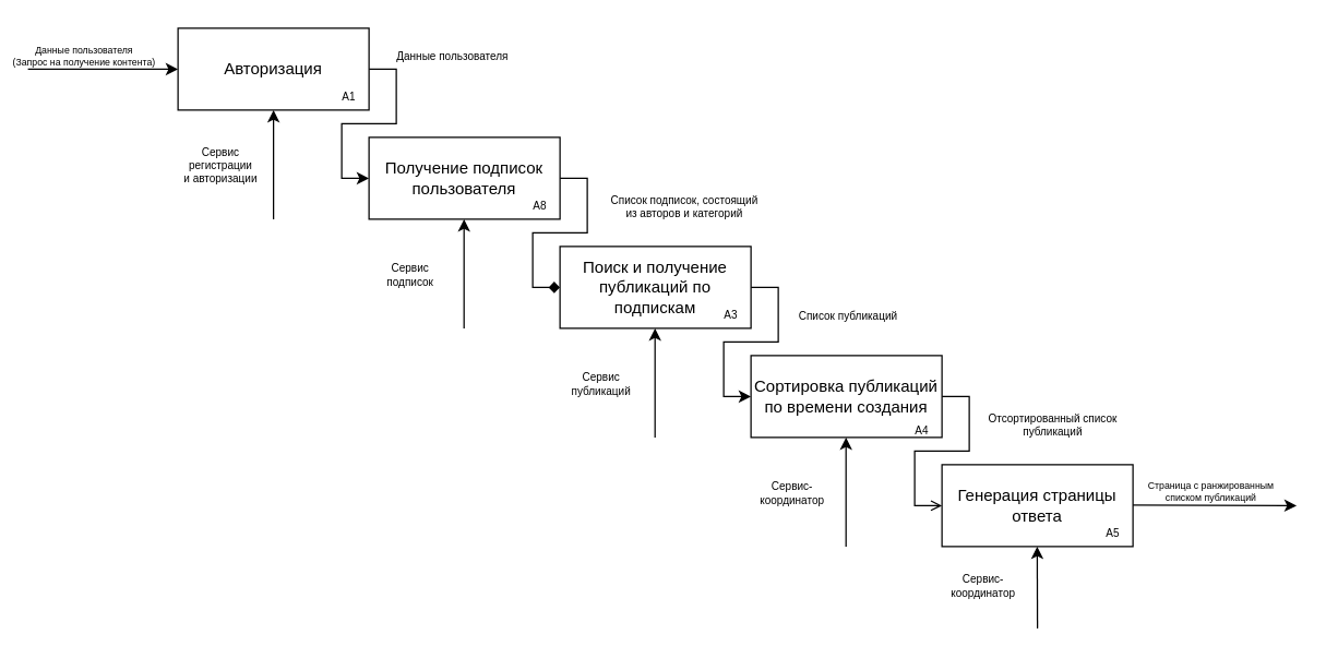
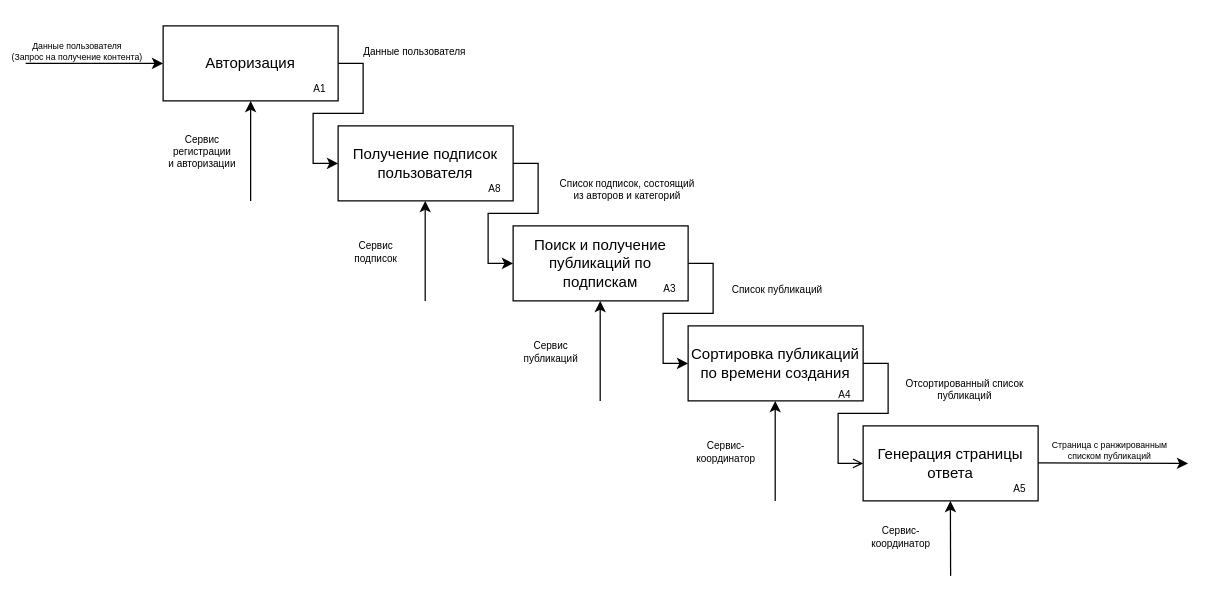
  <mxCell id="0" />
  <mxCell id="1" parent="0" />
  <mxCell id="2" style="edgeStyle=orthogonalEdgeStyle;rounded=0;orthogonalLoop=1;jettySize=auto;html=1;exitX=1;exitY=0.5;exitDx=0;exitDy=0;entryX=0;entryY=0.5;entryDx=0;entryDy=0;fontSize=8;" parent="1" source="4" target="7" edge="1"><mxGeometry relative="1" as="geometry"><Array as="points"><mxPoint x="290" y="50" /><mxPoint x="290" y="90" /><mxPoint x="250" y="90" /><mxPoint x="250" y="130" /></Array></mxGeometry></mxCell>
  <mxCell id="3" value="Данные пользователя" style="edgeLabel;html=1;align=center;verticalAlign=middle;resizable=0;points=[];fontSize=8;labelBackgroundColor=none;" parent="2" vertex="1" connectable="0"><mxGeometry x="-0.064" y="1" relative="1" as="geometry"><mxPoint x="55" y="-51" as="offset" /></mxGeometry></mxCell>
  <mxCell id="4" value="Авторизация" style="rounded=0;whiteSpace=wrap;html=1;" parent="1" vertex="1"><mxGeometry x="130" y="20" width="140" height="60" as="geometry" /></mxCell>
- <mxCell id="5" style="edgeStyle=orthogonalEdgeStyle;rounded=0;orthogonalLoop=1;jettySize=auto;html=1;exitX=1;exitY=0.5;exitDx=0;exitDy=0;fontSize=8;entryX=0;entryY=0.5;entryDx=0;entryDy=0;endArrow=diamond;" parent="1" source="7" target="10" edge="1"><mxGeometry relative="1" as="geometry"><Array as="points"><mxPoint x="430" y="130" /><mxPoint x="430" y="170" /><mxPoint x="390" y="170" /><mxPoint x="390" y="210" /></Array></mxGeometry></mxCell>
+ <mxCell id="5" style="edgeStyle=orthogonalEdgeStyle;rounded=0;orthogonalLoop=1;jettySize=auto;html=1;exitX=1;exitY=0.5;exitDx=0;exitDy=0;fontSize=8;entryX=0;entryY=0.5;entryDx=0;entryDy=0;" parent="1" source="7" target="10" edge="1"><mxGeometry relative="1" as="geometry"><Array as="points"><mxPoint x="430" y="130" /><mxPoint x="430" y="170" /><mxPoint x="390" y="170" /><mxPoint x="390" y="210" /></Array></mxGeometry></mxCell>
  <mxCell id="6" value="&lt;div&gt;Список подписок, состоящий&lt;/div&gt;&lt;div&gt;из авторов и категорий&lt;br&gt;&lt;/div&gt;" style="edgeLabel;html=1;align=center;verticalAlign=middle;resizable=0;points=[];fontSize=8;labelBackgroundColor=none;" parent="5" vertex="1" connectable="0"><mxGeometry x="0.008" y="1" relative="1" as="geometry"><mxPoint x="91" y="-21" as="offset" /></mxGeometry></mxCell>
  <mxCell id="7" value="&lt;div&gt;Получение подписок пользователя&lt;br&gt;&lt;/div&gt;" style="rounded=0;whiteSpace=wrap;html=1;" parent="1" vertex="1"><mxGeometry x="270" y="100" width="140" height="60" as="geometry" /></mxCell>
  <mxCell id="8" style="edgeStyle=orthogonalEdgeStyle;rounded=0;orthogonalLoop=1;jettySize=auto;html=1;exitX=1;exitY=0.5;exitDx=0;exitDy=0;entryX=0;entryY=0.5;entryDx=0;entryDy=0;fontSize=8;" parent="1" source="10" target="13" edge="1"><mxGeometry relative="1" as="geometry"><Array as="points"><mxPoint x="570" y="210" /><mxPoint x="570" y="250" /><mxPoint x="530" y="250" /><mxPoint x="530" y="290" /></Array></mxGeometry></mxCell>
  <mxCell id="9" value="Список публикаций" style="edgeLabel;html=1;align=center;verticalAlign=middle;resizable=0;points=[];fontSize=8;" parent="8" vertex="1" connectable="0"><mxGeometry x="0.014" relative="1" as="geometry"><mxPoint x="71" y="-20" as="offset" /></mxGeometry></mxCell>
  <mxCell id="10" value="&lt;div&gt;Поиск и получение публикаций по подпискам&lt;br&gt;&lt;/div&gt;" style="rounded=0;whiteSpace=wrap;html=1;" parent="1" vertex="1"><mxGeometry x="410" y="180" width="140" height="60" as="geometry" /></mxCell>
  <mxCell id="11" style="edgeStyle=orthogonalEdgeStyle;rounded=0;orthogonalLoop=1;jettySize=auto;html=1;exitX=1;exitY=0.5;exitDx=0;exitDy=0;fontSize=8;entryX=0;entryY=0.5;entryDx=0;entryDy=0;endArrow=open;" parent="1" source="13" target="14" edge="1"><mxGeometry relative="1" as="geometry"><Array as="points"><mxPoint x="710" y="290" /><mxPoint x="710" y="330" /><mxPoint x="670" y="330" /><mxPoint x="670" y="370" /></Array></mxGeometry></mxCell>
  <mxCell id="12" value="&lt;div&gt;Отсортированный список&lt;/div&gt;&lt;div&gt;публикаций&lt;br&gt;&lt;/div&gt;" style="edgeLabel;html=1;align=center;verticalAlign=middle;resizable=0;points=[];fontSize=8;labelBackgroundColor=none;" parent="11" vertex="1" connectable="0"><mxGeometry x="0.171" y="1" relative="1" as="geometry"><mxPoint x="94" y="-21" as="offset" /></mxGeometry></mxCell>
  <mxCell id="13" value="&lt;div&gt;Сортировка публикаций по времени создания&lt;br&gt;&lt;/div&gt;" style="rounded=0;whiteSpace=wrap;html=1;" parent="1" vertex="1"><mxGeometry x="550" y="260" width="140" height="60" as="geometry" /></mxCell>
  <mxCell id="14" value="&lt;div&gt;Генерация страницы ответа&lt;br&gt;&lt;/div&gt;" style="rounded=0;whiteSpace=wrap;html=1;" parent="1" vertex="1"><mxGeometry x="690" y="340" width="140" height="60" as="geometry" /></mxCell>
  <mxCell id="15" value="" style="endArrow=classic;html=1;rounded=0;entryX=0;entryY=0.5;entryDx=0;entryDy=0;" parent="1" target="4" edge="1"><mxGeometry width="50" height="50" relative="1" as="geometry"><mxPoint x="20" y="50" as="sourcePoint" /><mxPoint x="90" y="60" as="targetPoint" /></mxGeometry></mxCell>
  <mxCell id="16" value="&lt;div style=&quot;font-size: 7px;&quot;&gt;&lt;font style=&quot;font-size: 7px;&quot;&gt;Данные пользователя&lt;br style=&quot;font-size: 7px;&quot;&gt;(Запрос на получение контента)&lt;br style=&quot;font-size: 7px;&quot;&gt;&lt;/font&gt;&lt;/div&gt;" style="edgeLabel;html=1;align=center;verticalAlign=middle;resizable=0;points=[];fontSize=7;labelBackgroundColor=none;" parent="15" vertex="1" connectable="0"><mxGeometry x="-0.221" y="2" relative="1" as="geometry"><mxPoint x="-3" y="-8" as="offset" /></mxGeometry></mxCell>
  <mxCell id="17" value="" style="endArrow=classic;html=1;rounded=0;" parent="1" edge="1"><mxGeometry width="50" height="50" relative="1" as="geometry"><mxPoint x="830" y="369.66" as="sourcePoint" /><mxPoint x="950" y="370" as="targetPoint" /></mxGeometry></mxCell>
  <mxCell id="18" value="&lt;div style=&quot;font-size: 8px&quot;&gt;&lt;br&gt;&lt;/div&gt;&lt;div style=&quot;font-size: 8px&quot;&gt;&lt;font style=&quot;font-size: 8px&quot;&gt;&lt;br style=&quot;font-size: 8px&quot;&gt;&lt;/font&gt;&lt;/div&gt;" style="edgeLabel;html=1;align=center;verticalAlign=middle;resizable=0;points=[];fontSize=8;" parent="17" vertex="1" connectable="0"><mxGeometry x="-0.221" y="2" relative="1" as="geometry"><mxPoint x="7" y="-8" as="offset" /></mxGeometry></mxCell>
  <mxCell id="19" value="&lt;div style=&quot;font-size: 7px&quot;&gt;&lt;font style=&quot;font-size: 7px&quot;&gt;Страница с ранжированным&lt;/font&gt;&lt;/div&gt;&lt;div style=&quot;font-size: 7px&quot;&gt;&lt;font style=&quot;font-size: 7px&quot;&gt;списком публикаций&lt;br&gt;&lt;/font&gt;&lt;/div&gt;" style="edgeLabel;html=1;align=center;verticalAlign=middle;resizable=0;points=[];fontSize=8;labelBackgroundColor=none;" parent="17" vertex="1" connectable="0"><mxGeometry x="-0.231" y="2" relative="1" as="geometry"><mxPoint x="10" y="-8" as="offset" /></mxGeometry></mxCell>
  <mxCell id="20" value="" style="endArrow=classic;html=1;rounded=0;fontSize=7;entryX=0.5;entryY=1;entryDx=0;entryDy=0;" parent="1" target="4" edge="1"><mxGeometry width="50" height="50" relative="1" as="geometry"><mxPoint x="200" y="160" as="sourcePoint" /><mxPoint x="250" y="180" as="targetPoint" /></mxGeometry></mxCell>
  <mxCell id="21" value="&lt;div style=&quot;font-size: 8px;&quot;&gt;Сервис &lt;br style=&quot;font-size: 8px;&quot;&gt;&lt;/div&gt;&lt;div style=&quot;font-size: 8px;&quot;&gt;регистрации&lt;/div&gt;&lt;div style=&quot;font-size: 8px;&quot;&gt;и авторизации&lt;br style=&quot;font-size: 8px;&quot;&gt;&lt;/div&gt;" style="edgeLabel;html=1;align=center;verticalAlign=middle;resizable=0;points=[];fontSize=8;" parent="20" vertex="1" connectable="0"><mxGeometry x="-0.12" y="-1" relative="1" as="geometry"><mxPoint x="-41" y="-5" as="offset" /></mxGeometry></mxCell>
  <mxCell id="22" value="" style="endArrow=classic;html=1;rounded=0;fontSize=7;entryX=0.5;entryY=1;entryDx=0;entryDy=0;" parent="1" edge="1"><mxGeometry width="50" height="50" relative="1" as="geometry"><mxPoint x="339.66" y="240" as="sourcePoint" /><mxPoint x="339.66" y="160" as="targetPoint" /></mxGeometry></mxCell>
  <mxCell id="23" value="&lt;div style=&quot;font-size: 8px&quot;&gt;Сервис &lt;br style=&quot;font-size: 8px&quot;&gt;&lt;/div&gt;подписок" style="edgeLabel;html=1;align=center;verticalAlign=middle;resizable=0;points=[];fontSize=8;" parent="22" vertex="1" connectable="0"><mxGeometry x="-0.12" y="-1" relative="1" as="geometry"><mxPoint x="-41" y="-5" as="offset" /></mxGeometry></mxCell>
  <mxCell id="24" value="" style="endArrow=classic;html=1;rounded=0;fontSize=7;entryX=0.5;entryY=1;entryDx=0;entryDy=0;" parent="1" edge="1"><mxGeometry width="50" height="50" relative="1" as="geometry"><mxPoint x="479.66" y="320" as="sourcePoint" /><mxPoint x="479.66" y="240" as="targetPoint" /></mxGeometry></mxCell>
  <mxCell id="25" value="&lt;div style=&quot;font-size: 8px&quot;&gt;Сервис &lt;br style=&quot;font-size: 8px&quot;&gt;&lt;/div&gt;публикаций" style="edgeLabel;html=1;align=center;verticalAlign=middle;resizable=0;points=[];fontSize=8;" parent="24" vertex="1" connectable="0"><mxGeometry x="-0.12" y="-1" relative="1" as="geometry"><mxPoint x="-41" y="-5" as="offset" /></mxGeometry></mxCell>
  <mxCell id="26" value="" style="endArrow=classic;html=1;rounded=0;fontSize=7;entryX=0.5;entryY=1;entryDx=0;entryDy=0;" parent="1" edge="1"><mxGeometry width="50" height="50" relative="1" as="geometry"><mxPoint x="619.66" y="400" as="sourcePoint" /><mxPoint x="619.66" y="320" as="targetPoint" /></mxGeometry></mxCell>
  <mxCell id="27" value="&lt;div style=&quot;font-size: 8px&quot;&gt;Сервис-&lt;/div&gt;&lt;div style=&quot;font-size: 8px&quot;&gt;координатор&lt;br style=&quot;font-size: 8px&quot;&gt;&lt;/div&gt;" style="edgeLabel;html=1;align=center;verticalAlign=middle;resizable=0;points=[];fontSize=8;" parent="26" vertex="1" connectable="0"><mxGeometry x="-0.12" y="-1" relative="1" as="geometry"><mxPoint x="-41" y="-5" as="offset" /></mxGeometry></mxCell>
  <mxCell id="28" value="" style="endArrow=classic;html=1;rounded=0;fontSize=7;entryX=0.5;entryY=1;entryDx=0;entryDy=0;" parent="1" edge="1"><mxGeometry width="50" height="50" relative="1" as="geometry"><mxPoint x="760" y="460" as="sourcePoint" /><mxPoint x="759.8" y="400" as="targetPoint" /></mxGeometry></mxCell>
  <mxCell id="29" value="&lt;div style=&quot;font-size: 8px&quot;&gt;Сервис-&lt;/div&gt;&lt;div style=&quot;font-size: 8px&quot;&gt;координатор&lt;br style=&quot;font-size: 8px&quot;&gt;&lt;/div&gt;" style="edgeLabel;html=1;align=center;verticalAlign=middle;resizable=0;points=[];fontSize=8;" parent="28" vertex="1" connectable="0"><mxGeometry x="-0.12" y="-1" relative="1" as="geometry"><mxPoint x="-41" y="-5" as="offset" /></mxGeometry></mxCell>
  <mxCell id="30" value="А1" style="text;html=1;align=center;verticalAlign=middle;resizable=0;points=[];autosize=1;strokeColor=none;fillColor=none;fontSize=8;" parent="1" vertex="1"><mxGeometry x="240" y="60" width="30" height="20" as="geometry" /></mxCell>
  <mxCell id="31" value="А8" style="text;html=1;align=center;verticalAlign=middle;resizable=0;points=[];autosize=1;strokeColor=none;fillColor=none;fontSize=8;" parent="1" vertex="1"><mxGeometry x="380" y="140" width="30" height="20" as="geometry" /></mxCell>
  <mxCell id="32" value="А3" style="text;html=1;align=center;verticalAlign=middle;resizable=0;points=[];autosize=1;strokeColor=none;fillColor=none;fontSize=8;" parent="1" vertex="1"><mxGeometry x="520" y="220" width="30" height="20" as="geometry" /></mxCell>
  <mxCell id="33" value="&lt;p style=&quot;line-height: 1.2&quot;&gt;А4&lt;/p&gt;" style="text;html=1;align=center;verticalAlign=middle;resizable=0;points=[];autosize=1;strokeColor=none;fillColor=none;fontSize=8;" parent="1" vertex="1"><mxGeometry x="660" y="300" width="30" height="30" as="geometry" /></mxCell>
  <mxCell id="34" value="А5" style="text;html=1;align=center;verticalAlign=middle;resizable=0;points=[];autosize=1;strokeColor=none;fillColor=none;fontSize=8;" parent="1" vertex="1"><mxGeometry x="800" y="380" width="30" height="20" as="geometry" /></mxCell>
